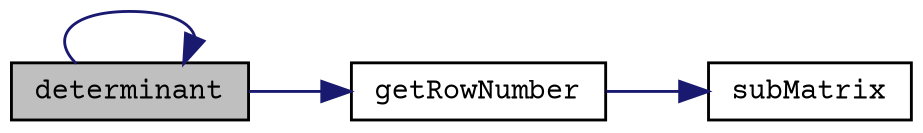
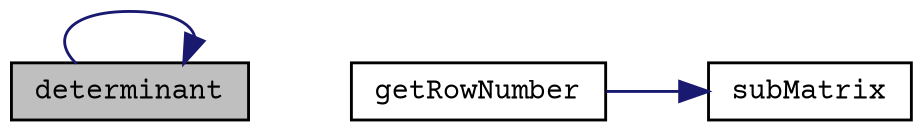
  digraph {
    fontname="Courier Prime"
    rankdir=LR
    node [color=black fillcolor=white fontname="Courier Prime" fontsize=10 shape=record style=filled]
    edge [color=midnightblue fontname="Courier Prime" fontsize=10 labelfontname=Helvetica labelfontsize=10 style=solid]
    n1 [fillcolor=grey75 fontcolor=black height=0.2 label=determinant width=0.4]
    n2 [height=0.2 label=getRowNumber width=0.4]
    n3 [height=0.2 label=subMatrix width=0.4]
    n1 -> n1
-   n1 -> n2
    n2 -> n3
  }
